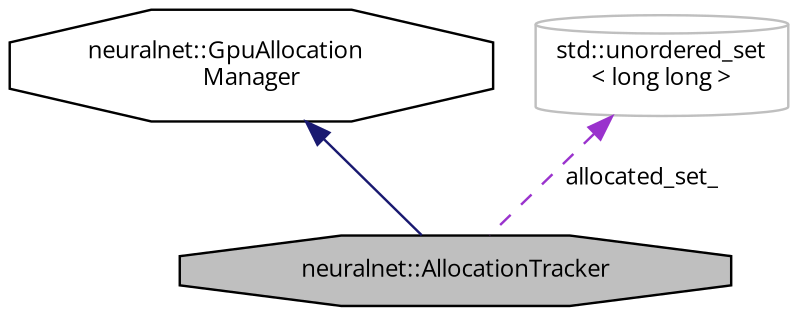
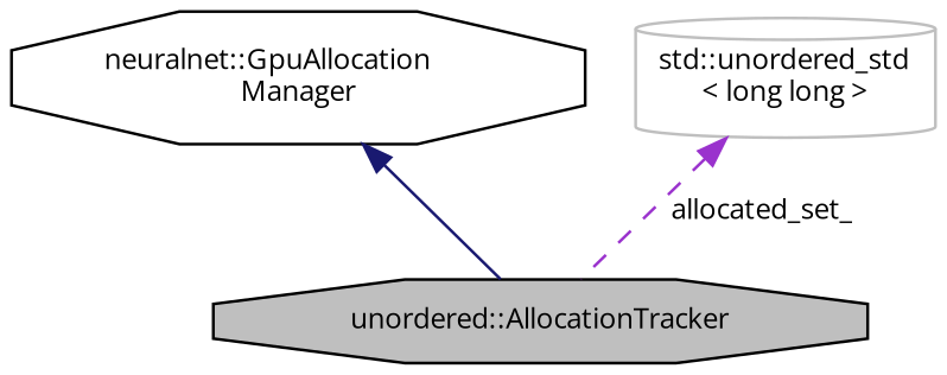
  digraph {
    fontname="Open Sans"
    node [color=black fillcolor=white fontname="Open Sans" fontsize=10 shape=octagon style=filled]
    edge [dir=back fontname="Open Sans" fontsize=10 labelfontname=Helvetica labelfontsize=10]
-   n1 [fillcolor=grey75 fontcolor=black height=0.2 label="neuralnet::AllocationTracker" width=0.4]
+   n1 [fillcolor=grey75 fontcolor=black height=0.2 label="unordered::AllocationTracker" width=0.4]
    n2 [height=0.2 label="neuralnet::GpuAllocation\lManager" width=0.4]
-   n3 [color=grey75 height=0.2 label="std::unordered_set\l\< long long \>" shape=cylinder width=0.4]
+   n3 [color=grey75 height=0.2 label="std::unordered_std\l\< long long \>" shape=cylinder width=0.4]
    n2 -> n1 [color=midnightblue style=solid]
    n3 -> n1 [color=darkorchid3 label=" allocated_set_" style=dashed]
  }
